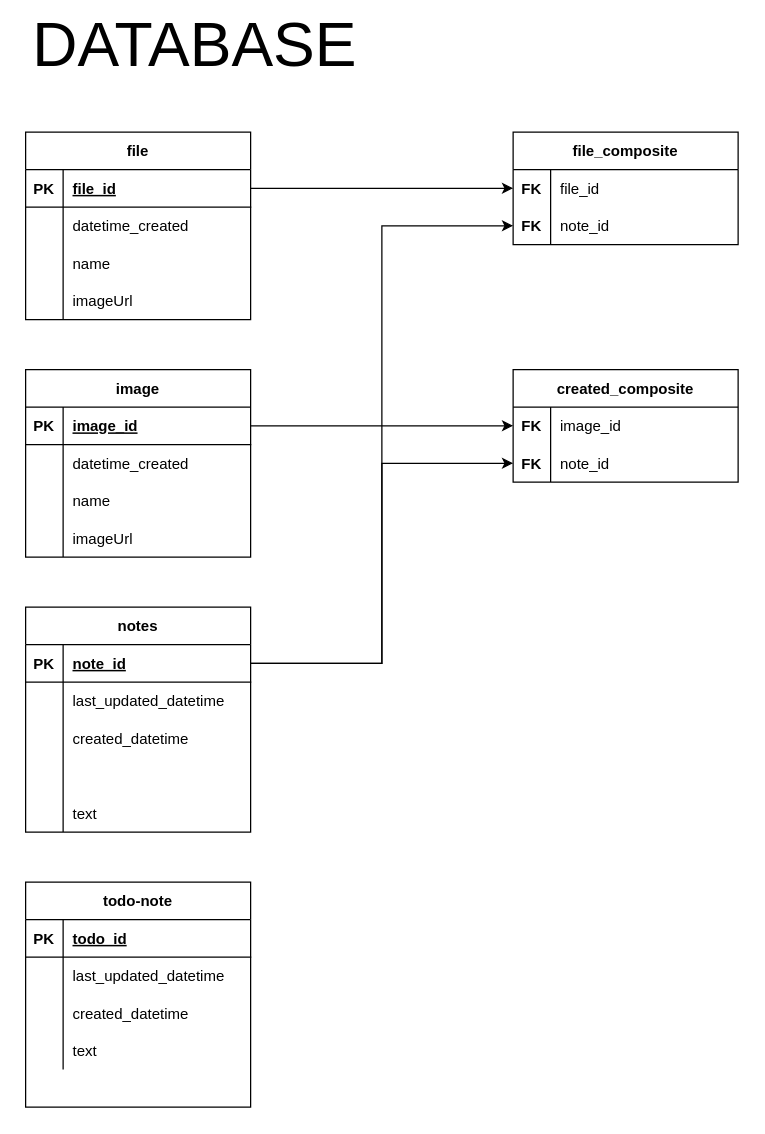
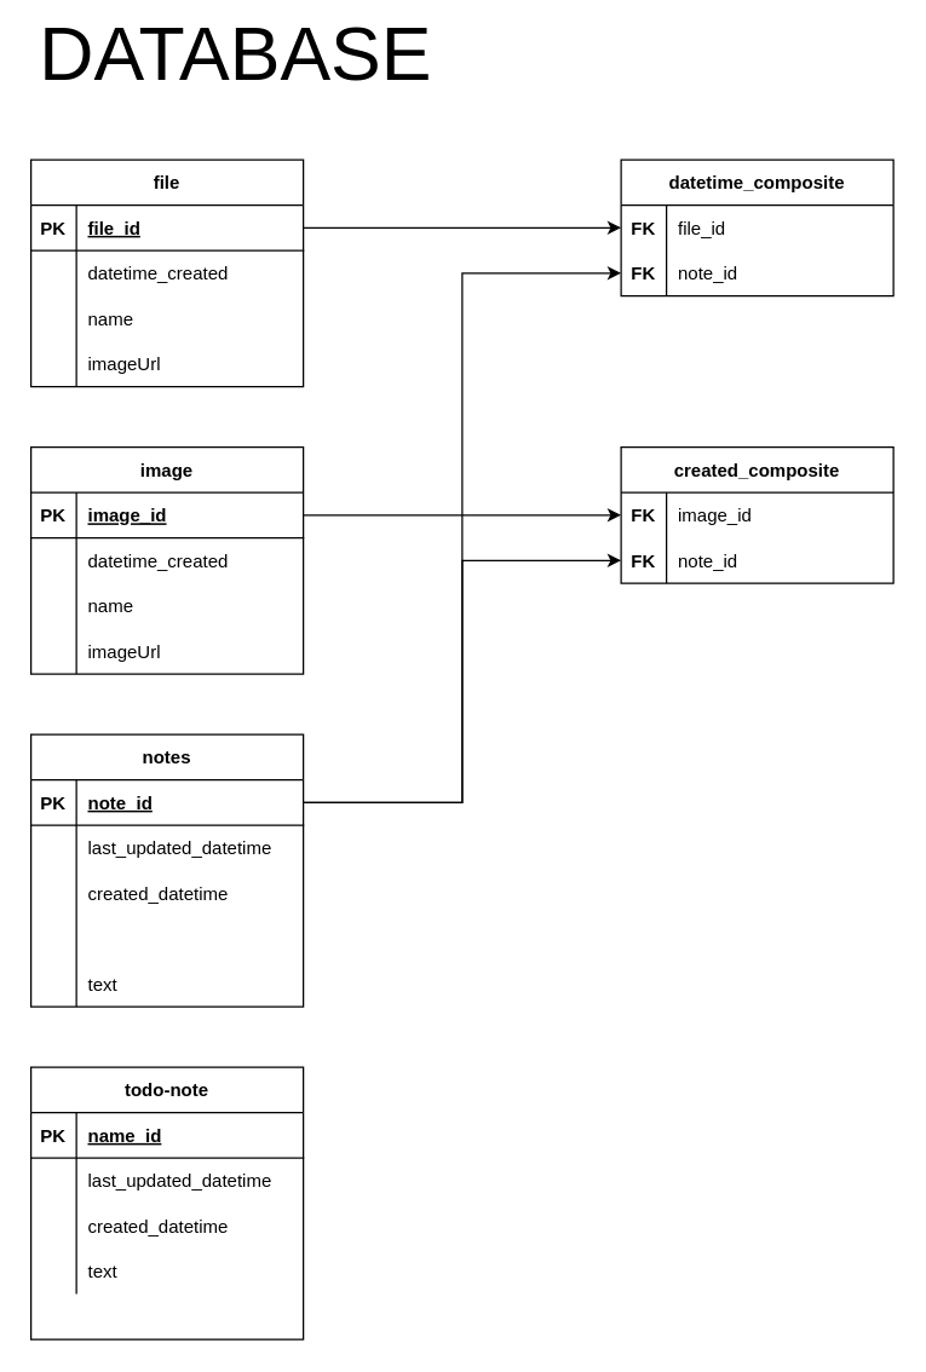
  <mxCell id="0" />
  <mxCell id="1" parent="0" />
  <mxCell id="2" value="notes" style="shape=table;startSize=30;container=1;collapsible=1;childLayout=tableLayout;fixedRows=1;rowLines=0;fontStyle=1;align=center;resizeLast=1;" parent="1" vertex="1"><mxGeometry x="20" y="485" width="180" height="180" as="geometry" /></mxCell>
  <mxCell id="3" value="" style="shape=partialRectangle;collapsible=0;dropTarget=0;pointerEvents=0;fillColor=none;top=0;left=0;bottom=1;right=0;points=[[0,0.5],[1,0.5]];portConstraint=eastwest;" parent="2" vertex="1"><mxGeometry y="30" width="180" height="30" as="geometry" /></mxCell>
  <mxCell id="4" value="PK" style="shape=partialRectangle;connectable=0;fillColor=none;top=0;left=0;bottom=0;right=0;fontStyle=1;overflow=hidden;" parent="3" vertex="1"><mxGeometry width="30" height="30" as="geometry"><mxRectangle width="30" height="30" as="alternateBounds" /></mxGeometry></mxCell>
  <mxCell id="5" value="note_id" style="shape=partialRectangle;connectable=0;fillColor=none;top=0;left=0;bottom=0;right=0;align=left;spacingLeft=6;fontStyle=5;overflow=hidden;" parent="3" vertex="1"><mxGeometry x="30" width="150" height="30" as="geometry"><mxRectangle width="150" height="30" as="alternateBounds" /></mxGeometry></mxCell>
  <mxCell id="6" value="" style="shape=partialRectangle;collapsible=0;dropTarget=0;pointerEvents=0;fillColor=none;top=0;left=0;bottom=0;right=0;points=[[0,0.5],[1,0.5]];portConstraint=eastwest;" parent="2" vertex="1"><mxGeometry y="60" width="180" height="30" as="geometry" /></mxCell>
  <mxCell id="7" value="" style="shape=partialRectangle;connectable=0;fillColor=none;top=0;left=0;bottom=0;right=0;editable=1;overflow=hidden;" parent="6" vertex="1"><mxGeometry width="30" height="30" as="geometry"><mxRectangle width="30" height="30" as="alternateBounds" /></mxGeometry></mxCell>
  <mxCell id="8" value="last_updated_datetime" style="shape=partialRectangle;connectable=0;fillColor=none;top=0;left=0;bottom=0;right=0;align=left;spacingLeft=6;overflow=hidden;" parent="6" vertex="1"><mxGeometry x="30" width="150" height="30" as="geometry"><mxRectangle width="150" height="30" as="alternateBounds" /></mxGeometry></mxCell>
  <mxCell id="9" value="" style="shape=partialRectangle;collapsible=0;dropTarget=0;pointerEvents=0;fillColor=none;top=0;left=0;bottom=0;right=0;points=[[0,0.5],[1,0.5]];portConstraint=eastwest;" parent="2" vertex="1"><mxGeometry y="90" width="180" height="30" as="geometry" /></mxCell>
  <mxCell id="10" value="" style="shape=partialRectangle;connectable=0;fillColor=none;top=0;left=0;bottom=0;right=0;editable=1;overflow=hidden;" parent="9" vertex="1"><mxGeometry width="30" height="30" as="geometry"><mxRectangle width="30" height="30" as="alternateBounds" /></mxGeometry></mxCell>
  <mxCell id="11" value="created_datetime" style="shape=partialRectangle;connectable=0;fillColor=none;top=0;left=0;bottom=0;right=0;align=left;spacingLeft=6;overflow=hidden;" parent="9" vertex="1"><mxGeometry x="30" width="150" height="30" as="geometry"><mxRectangle width="150" height="30" as="alternateBounds" /></mxGeometry></mxCell>
  <mxCell id="12" value="" style="shape=partialRectangle;collapsible=0;dropTarget=0;pointerEvents=0;fillColor=none;top=0;left=0;bottom=0;right=0;points=[[0,0.5],[1,0.5]];portConstraint=eastwest;" parent="2" vertex="1"><mxGeometry y="120" width="180" height="30" as="geometry" /></mxCell>
  <mxCell id="13" value="" style="shape=partialRectangle;connectable=0;fillColor=none;top=0;left=0;bottom=0;right=0;editable=1;overflow=hidden;" parent="12" vertex="1"><mxGeometry width="30" height="30" as="geometry"><mxRectangle width="30" height="30" as="alternateBounds" /></mxGeometry></mxCell>
  <mxCell id="14" value="" style="shape=partialRectangle;collapsible=0;dropTarget=0;pointerEvents=0;fillColor=none;top=0;left=0;bottom=0;right=0;points=[[0,0.5],[1,0.5]];portConstraint=eastwest;" parent="2" vertex="1"><mxGeometry y="150" width="180" height="30" as="geometry" /></mxCell>
  <mxCell id="15" value="" style="shape=partialRectangle;connectable=0;fillColor=none;top=0;left=0;bottom=0;right=0;editable=1;overflow=hidden;" parent="14" vertex="1"><mxGeometry width="30" height="30" as="geometry"><mxRectangle width="30" height="30" as="alternateBounds" /></mxGeometry></mxCell>
  <mxCell id="16" value="text" style="shape=partialRectangle;connectable=0;fillColor=none;top=0;left=0;bottom=0;right=0;align=left;spacingLeft=6;overflow=hidden;" parent="14" vertex="1"><mxGeometry x="30" width="150" height="30" as="geometry"><mxRectangle width="150" height="30" as="alternateBounds" /></mxGeometry></mxCell>
  <mxCell id="17" value="image" style="shape=table;startSize=30;container=1;collapsible=1;childLayout=tableLayout;fixedRows=1;rowLines=0;fontStyle=1;align=center;resizeLast=1;" parent="1" vertex="1"><mxGeometry x="20" y="295" width="180" height="150" as="geometry" /></mxCell>
  <mxCell id="18" value="" style="shape=partialRectangle;collapsible=0;dropTarget=0;pointerEvents=0;fillColor=none;top=0;left=0;bottom=1;right=0;points=[[0,0.5],[1,0.5]];portConstraint=eastwest;" parent="17" vertex="1"><mxGeometry y="30" width="180" height="30" as="geometry" /></mxCell>
  <mxCell id="19" value="PK" style="shape=partialRectangle;connectable=0;fillColor=none;top=0;left=0;bottom=0;right=0;fontStyle=1;overflow=hidden;" parent="18" vertex="1"><mxGeometry width="30" height="30" as="geometry"><mxRectangle width="30" height="30" as="alternateBounds" /></mxGeometry></mxCell>
  <mxCell id="20" value="image_id" style="shape=partialRectangle;connectable=0;fillColor=none;top=0;left=0;bottom=0;right=0;align=left;spacingLeft=6;fontStyle=5;overflow=hidden;" parent="18" vertex="1"><mxGeometry x="30" width="150" height="30" as="geometry"><mxRectangle width="150" height="30" as="alternateBounds" /></mxGeometry></mxCell>
  <mxCell id="21" value="" style="shape=partialRectangle;collapsible=0;dropTarget=0;pointerEvents=0;fillColor=none;top=0;left=0;bottom=0;right=0;points=[[0,0.5],[1,0.5]];portConstraint=eastwest;" parent="17" vertex="1"><mxGeometry y="60" width="180" height="30" as="geometry" /></mxCell>
  <mxCell id="22" value="" style="shape=partialRectangle;connectable=0;fillColor=none;top=0;left=0;bottom=0;right=0;editable=1;overflow=hidden;" parent="21" vertex="1"><mxGeometry width="30" height="30" as="geometry"><mxRectangle width="30" height="30" as="alternateBounds" /></mxGeometry></mxCell>
  <mxCell id="23" value="datetime_created " style="shape=partialRectangle;connectable=0;fillColor=none;top=0;left=0;bottom=0;right=0;align=left;spacingLeft=6;overflow=hidden;" parent="21" vertex="1"><mxGeometry x="30" width="150" height="30" as="geometry"><mxRectangle width="150" height="30" as="alternateBounds" /></mxGeometry></mxCell>
  <mxCell id="24" value="" style="shape=partialRectangle;collapsible=0;dropTarget=0;pointerEvents=0;fillColor=none;top=0;left=0;bottom=0;right=0;points=[[0,0.5],[1,0.5]];portConstraint=eastwest;" parent="17" vertex="1"><mxGeometry y="90" width="180" height="30" as="geometry" /></mxCell>
  <mxCell id="25" value="" style="shape=partialRectangle;connectable=0;fillColor=none;top=0;left=0;bottom=0;right=0;editable=1;overflow=hidden;" parent="24" vertex="1"><mxGeometry width="30" height="30" as="geometry"><mxRectangle width="30" height="30" as="alternateBounds" /></mxGeometry></mxCell>
  <mxCell id="26" value="name" style="shape=partialRectangle;connectable=0;fillColor=none;top=0;left=0;bottom=0;right=0;align=left;spacingLeft=6;overflow=hidden;" parent="24" vertex="1"><mxGeometry x="30" width="150" height="30" as="geometry"><mxRectangle width="150" height="30" as="alternateBounds" /></mxGeometry></mxCell>
  <mxCell id="27" value="" style="shape=partialRectangle;collapsible=0;dropTarget=0;pointerEvents=0;fillColor=none;top=0;left=0;bottom=0;right=0;points=[[0,0.5],[1,0.5]];portConstraint=eastwest;" parent="17" vertex="1"><mxGeometry y="120" width="180" height="30" as="geometry" /></mxCell>
  <mxCell id="28" value="" style="shape=partialRectangle;connectable=0;fillColor=none;top=0;left=0;bottom=0;right=0;editable=1;overflow=hidden;" parent="27" vertex="1"><mxGeometry width="30" height="30" as="geometry"><mxRectangle width="30" height="30" as="alternateBounds" /></mxGeometry></mxCell>
  <mxCell id="29" value="imageUrl" style="shape=partialRectangle;connectable=0;fillColor=none;top=0;left=0;bottom=0;right=0;align=left;spacingLeft=6;overflow=hidden;" parent="27" vertex="1"><mxGeometry x="30" width="150" height="30" as="geometry"><mxRectangle width="150" height="30" as="alternateBounds" /></mxGeometry></mxCell>
  <mxCell id="30" value="file" style="shape=table;startSize=30;container=1;collapsible=1;childLayout=tableLayout;fixedRows=1;rowLines=0;fontStyle=1;align=center;resizeLast=1;" parent="1" vertex="1"><mxGeometry x="20" y="105" width="180" height="150" as="geometry" /></mxCell>
  <mxCell id="31" value="" style="shape=partialRectangle;collapsible=0;dropTarget=0;pointerEvents=0;fillColor=none;top=0;left=0;bottom=1;right=0;points=[[0,0.5],[1,0.5]];portConstraint=eastwest;" parent="30" vertex="1"><mxGeometry y="30" width="180" height="30" as="geometry" /></mxCell>
  <mxCell id="32" value="PK" style="shape=partialRectangle;connectable=0;fillColor=none;top=0;left=0;bottom=0;right=0;fontStyle=1;overflow=hidden;" parent="31" vertex="1"><mxGeometry width="30" height="30" as="geometry"><mxRectangle width="30" height="30" as="alternateBounds" /></mxGeometry></mxCell>
  <mxCell id="33" value="file_id" style="shape=partialRectangle;connectable=0;fillColor=none;top=0;left=0;bottom=0;right=0;align=left;spacingLeft=6;fontStyle=5;overflow=hidden;" parent="31" vertex="1"><mxGeometry x="30" width="150" height="30" as="geometry"><mxRectangle width="150" height="30" as="alternateBounds" /></mxGeometry></mxCell>
  <mxCell id="34" value="" style="shape=partialRectangle;collapsible=0;dropTarget=0;pointerEvents=0;fillColor=none;top=0;left=0;bottom=0;right=0;points=[[0,0.5],[1,0.5]];portConstraint=eastwest;" parent="30" vertex="1"><mxGeometry y="60" width="180" height="30" as="geometry" /></mxCell>
  <mxCell id="35" value="" style="shape=partialRectangle;connectable=0;fillColor=none;top=0;left=0;bottom=0;right=0;editable=1;overflow=hidden;" parent="34" vertex="1"><mxGeometry width="30" height="30" as="geometry"><mxRectangle width="30" height="30" as="alternateBounds" /></mxGeometry></mxCell>
  <mxCell id="36" value="datetime_created " style="shape=partialRectangle;connectable=0;fillColor=none;top=0;left=0;bottom=0;right=0;align=left;spacingLeft=6;overflow=hidden;" parent="34" vertex="1"><mxGeometry x="30" width="150" height="30" as="geometry"><mxRectangle width="150" height="30" as="alternateBounds" /></mxGeometry></mxCell>
  <mxCell id="37" value="" style="shape=partialRectangle;collapsible=0;dropTarget=0;pointerEvents=0;fillColor=none;top=0;left=0;bottom=0;right=0;points=[[0,0.5],[1,0.5]];portConstraint=eastwest;" parent="30" vertex="1"><mxGeometry y="90" width="180" height="30" as="geometry" /></mxCell>
  <mxCell id="38" value="" style="shape=partialRectangle;connectable=0;fillColor=none;top=0;left=0;bottom=0;right=0;editable=1;overflow=hidden;" parent="37" vertex="1"><mxGeometry width="30" height="30" as="geometry"><mxRectangle width="30" height="30" as="alternateBounds" /></mxGeometry></mxCell>
  <mxCell id="39" value="name" style="shape=partialRectangle;connectable=0;fillColor=none;top=0;left=0;bottom=0;right=0;align=left;spacingLeft=6;overflow=hidden;" parent="37" vertex="1"><mxGeometry x="30" width="150" height="30" as="geometry"><mxRectangle width="150" height="30" as="alternateBounds" /></mxGeometry></mxCell>
  <mxCell id="40" value="" style="shape=partialRectangle;collapsible=0;dropTarget=0;pointerEvents=0;fillColor=none;top=0;left=0;bottom=0;right=0;points=[[0,0.5],[1,0.5]];portConstraint=eastwest;" parent="30" vertex="1"><mxGeometry y="120" width="180" height="30" as="geometry" /></mxCell>
  <mxCell id="41" value="" style="shape=partialRectangle;connectable=0;fillColor=none;top=0;left=0;bottom=0;right=0;editable=1;overflow=hidden;" parent="40" vertex="1"><mxGeometry width="30" height="30" as="geometry"><mxRectangle width="30" height="30" as="alternateBounds" /></mxGeometry></mxCell>
  <mxCell id="42" value="imageUrl" style="shape=partialRectangle;connectable=0;fillColor=none;top=0;left=0;bottom=0;right=0;align=left;spacingLeft=6;overflow=hidden;" parent="40" vertex="1"><mxGeometry x="30" width="150" height="30" as="geometry"><mxRectangle width="150" height="30" as="alternateBounds" /></mxGeometry></mxCell>
  <mxCell id="43" value="created_composite" style="shape=table;startSize=30;container=1;collapsible=1;childLayout=tableLayout;fixedRows=1;rowLines=0;fontStyle=1;align=center;resizeLast=1;" parent="1" vertex="1"><mxGeometry x="410" y="295" width="180" height="90" as="geometry" /></mxCell>
  <mxCell id="44" value="" style="shape=partialRectangle;collapsible=0;dropTarget=0;pointerEvents=0;fillColor=none;top=0;left=0;bottom=0;right=0;points=[[0,0.5],[1,0.5]];portConstraint=eastwest;" parent="43" vertex="1"><mxGeometry y="30" width="180" height="30" as="geometry" /></mxCell>
  <mxCell id="45" value="FK" style="shape=partialRectangle;connectable=0;fillColor=none;top=0;left=0;bottom=0;right=0;editable=1;overflow=hidden;fontStyle=1" parent="44" vertex="1"><mxGeometry width="30" height="30" as="geometry"><mxRectangle width="30" height="30" as="alternateBounds" /></mxGeometry></mxCell>
  <mxCell id="46" value="image_id" style="shape=partialRectangle;connectable=0;fillColor=none;top=0;left=0;bottom=0;right=0;align=left;spacingLeft=6;overflow=hidden;" parent="44" vertex="1"><mxGeometry x="30" width="150" height="30" as="geometry"><mxRectangle width="150" height="30" as="alternateBounds" /></mxGeometry></mxCell>
  <mxCell id="47" value="" style="shape=partialRectangle;collapsible=0;dropTarget=0;pointerEvents=0;fillColor=none;top=0;left=0;bottom=0;right=0;points=[[0,0.5],[1,0.5]];portConstraint=eastwest;" parent="43" vertex="1"><mxGeometry y="60" width="180" height="30" as="geometry" /></mxCell>
  <mxCell id="48" value="FK" style="shape=partialRectangle;connectable=0;fillColor=none;top=0;left=0;bottom=0;right=0;editable=1;overflow=hidden;fontStyle=1" parent="47" vertex="1"><mxGeometry width="30" height="30" as="geometry"><mxRectangle width="30" height="30" as="alternateBounds" /></mxGeometry></mxCell>
  <mxCell id="49" value="note_id" style="shape=partialRectangle;connectable=0;fillColor=none;top=0;left=0;bottom=0;right=0;align=left;spacingLeft=6;overflow=hidden;" parent="47" vertex="1"><mxGeometry x="30" width="150" height="30" as="geometry"><mxRectangle width="150" height="30" as="alternateBounds" /></mxGeometry></mxCell>
- <mxCell id="50" value="file_composite" style="shape=table;startSize=30;container=1;collapsible=1;childLayout=tableLayout;fixedRows=1;rowLines=0;fontStyle=1;align=center;resizeLast=1;" parent="1" vertex="1"><mxGeometry x="410" y="105" width="180" height="90" as="geometry" /></mxCell>
+ <mxCell id="50" value="datetime_composite" style="shape=table;startSize=30;container=1;collapsible=1;childLayout=tableLayout;fixedRows=1;rowLines=0;fontStyle=1;align=center;resizeLast=1;" parent="1" vertex="1"><mxGeometry x="410" y="105" width="180" height="90" as="geometry" /></mxCell>
  <mxCell id="51" value="" style="shape=partialRectangle;collapsible=0;dropTarget=0;pointerEvents=0;fillColor=none;top=0;left=0;bottom=0;right=0;points=[[0,0.5],[1,0.5]];portConstraint=eastwest;" parent="50" vertex="1"><mxGeometry y="30" width="180" height="30" as="geometry" /></mxCell>
  <mxCell id="52" value="FK" style="shape=partialRectangle;connectable=0;fillColor=none;top=0;left=0;bottom=0;right=0;editable=1;overflow=hidden;fontStyle=1" parent="51" vertex="1"><mxGeometry width="30" height="30" as="geometry"><mxRectangle width="30" height="30" as="alternateBounds" /></mxGeometry></mxCell>
  <mxCell id="53" value="file_id" style="shape=partialRectangle;connectable=0;fillColor=none;top=0;left=0;bottom=0;right=0;align=left;spacingLeft=6;overflow=hidden;" parent="51" vertex="1"><mxGeometry x="30" width="150" height="30" as="geometry"><mxRectangle width="150" height="30" as="alternateBounds" /></mxGeometry></mxCell>
  <mxCell id="54" value="" style="shape=partialRectangle;collapsible=0;dropTarget=0;pointerEvents=0;fillColor=none;top=0;left=0;bottom=0;right=0;points=[[0,0.5],[1,0.5]];portConstraint=eastwest;" parent="50" vertex="1"><mxGeometry y="60" width="180" height="30" as="geometry" /></mxCell>
  <mxCell id="55" value="FK" style="shape=partialRectangle;connectable=0;fillColor=none;top=0;left=0;bottom=0;right=0;editable=1;overflow=hidden;fontStyle=1" parent="54" vertex="1"><mxGeometry width="30" height="30" as="geometry"><mxRectangle width="30" height="30" as="alternateBounds" /></mxGeometry></mxCell>
  <mxCell id="56" value="note_id" style="shape=partialRectangle;connectable=0;fillColor=none;top=0;left=0;bottom=0;right=0;align=left;spacingLeft=6;overflow=hidden;" parent="54" vertex="1"><mxGeometry x="30" width="150" height="30" as="geometry"><mxRectangle width="150" height="30" as="alternateBounds" /></mxGeometry></mxCell>
  <mxCell id="57" value="todo-note" style="shape=table;startSize=30;container=1;collapsible=1;childLayout=tableLayout;fixedRows=1;rowLines=0;fontStyle=1;align=center;resizeLast=1;" parent="1" vertex="1"><mxGeometry x="20" y="705" width="180" height="180" as="geometry" /></mxCell>
  <mxCell id="58" value="" style="shape=partialRectangle;collapsible=0;dropTarget=0;pointerEvents=0;fillColor=none;top=0;left=0;bottom=1;right=0;points=[[0,0.5],[1,0.5]];portConstraint=eastwest;" parent="57" vertex="1"><mxGeometry y="30" width="180" height="30" as="geometry" /></mxCell>
  <mxCell id="59" value="PK" style="shape=partialRectangle;connectable=0;fillColor=none;top=0;left=0;bottom=0;right=0;fontStyle=1;overflow=hidden;" parent="58" vertex="1"><mxGeometry width="30" height="30" as="geometry"><mxRectangle width="30" height="30" as="alternateBounds" /></mxGeometry></mxCell>
- <mxCell id="60" value="todo_id" style="shape=partialRectangle;connectable=0;fillColor=none;top=0;left=0;bottom=0;right=0;align=left;spacingLeft=6;fontStyle=5;overflow=hidden;" parent="58" vertex="1"><mxGeometry x="30" width="150" height="30" as="geometry"><mxRectangle width="150" height="30" as="alternateBounds" /></mxGeometry></mxCell>
+ <mxCell id="60" value="name_id" style="shape=partialRectangle;connectable=0;fillColor=none;top=0;left=0;bottom=0;right=0;align=left;spacingLeft=6;fontStyle=5;overflow=hidden;" parent="58" vertex="1"><mxGeometry x="30" width="150" height="30" as="geometry"><mxRectangle width="150" height="30" as="alternateBounds" /></mxGeometry></mxCell>
  <mxCell id="61" value="" style="shape=partialRectangle;collapsible=0;dropTarget=0;pointerEvents=0;fillColor=none;top=0;left=0;bottom=0;right=0;points=[[0,0.5],[1,0.5]];portConstraint=eastwest;" parent="57" vertex="1"><mxGeometry y="60" width="180" height="30" as="geometry" /></mxCell>
  <mxCell id="62" value="" style="shape=partialRectangle;connectable=0;fillColor=none;top=0;left=0;bottom=0;right=0;editable=1;overflow=hidden;" parent="61" vertex="1"><mxGeometry width="30" height="30" as="geometry"><mxRectangle width="30" height="30" as="alternateBounds" /></mxGeometry></mxCell>
  <mxCell id="63" value="last_updated_datetime" style="shape=partialRectangle;connectable=0;fillColor=none;top=0;left=0;bottom=0;right=0;align=left;spacingLeft=6;overflow=hidden;" parent="61" vertex="1"><mxGeometry x="30" width="150" height="30" as="geometry"><mxRectangle width="150" height="30" as="alternateBounds" /></mxGeometry></mxCell>
  <mxCell id="64" value="" style="shape=partialRectangle;collapsible=0;dropTarget=0;pointerEvents=0;fillColor=none;top=0;left=0;bottom=0;right=0;points=[[0,0.5],[1,0.5]];portConstraint=eastwest;" parent="57" vertex="1"><mxGeometry y="90" width="180" height="30" as="geometry" /></mxCell>
  <mxCell id="65" value="" style="shape=partialRectangle;connectable=0;fillColor=none;top=0;left=0;bottom=0;right=0;editable=1;overflow=hidden;" parent="64" vertex="1"><mxGeometry width="30" height="30" as="geometry"><mxRectangle width="30" height="30" as="alternateBounds" /></mxGeometry></mxCell>
  <mxCell id="66" value="created_datetime" style="shape=partialRectangle;connectable=0;fillColor=none;top=0;left=0;bottom=0;right=0;align=left;spacingLeft=6;overflow=hidden;" parent="64" vertex="1"><mxGeometry x="30" width="150" height="30" as="geometry"><mxRectangle width="150" height="30" as="alternateBounds" /></mxGeometry></mxCell>
  <mxCell id="67" value="" style="shape=partialRectangle;collapsible=0;dropTarget=0;pointerEvents=0;fillColor=none;top=0;left=0;bottom=0;right=0;points=[[0,0.5],[1,0.5]];portConstraint=eastwest;" parent="57" vertex="1"><mxGeometry y="120" width="180" height="30" as="geometry" /></mxCell>
  <mxCell id="68" value="" style="shape=partialRectangle;connectable=0;fillColor=none;top=0;left=0;bottom=0;right=0;editable=1;overflow=hidden;" parent="67" vertex="1"><mxGeometry width="30" height="30" as="geometry"><mxRectangle width="30" height="30" as="alternateBounds" /></mxGeometry></mxCell>
  <mxCell id="69" value="text" style="shape=partialRectangle;connectable=0;fillColor=none;top=0;left=0;bottom=0;right=0;align=left;spacingLeft=6;overflow=hidden;" parent="67" vertex="1"><mxGeometry x="30" width="150" height="30" as="geometry"><mxRectangle width="150" height="30" as="alternateBounds" /></mxGeometry></mxCell>
  <mxCell id="70" value="" style="shape=partialRectangle;collapsible=0;dropTarget=0;pointerEvents=0;fillColor=none;top=0;left=0;bottom=0;right=0;points=[[0,0.5],[1,0.5]];portConstraint=eastwest;" parent="57" vertex="1"><mxGeometry y="150" width="180" height="30" as="geometry" /></mxCell>
  <mxCell id="71" value="" style="shape=partialRectangle;connectable=0;fillColor=none;top=0;left=0;bottom=0;right=0;editable=1;overflow=hidden;" parent="70" vertex="1"><mxGeometry width="30" height="30" as="geometry"><mxRectangle width="30" height="30" as="alternateBounds" /></mxGeometry></mxCell>
  <mxCell id="72" value="&lt;font style=&quot;font-size: 50px&quot;&gt;DATABASE&lt;br&gt;&lt;/font&gt;" style="text;html=1;align=center;verticalAlign=middle;resizable=0;points=[];autosize=1;strokeColor=none;fillColor=none;" parent="1" vertex="1"><mxGeometry x="20" y="20" width="270" height="30" as="geometry" /></mxCell>
  <mxCell id="73" style="edgeStyle=orthogonalEdgeStyle;rounded=0;orthogonalLoop=1;jettySize=auto;html=1;entryX=0;entryY=0.5;entryDx=0;entryDy=0;" parent="1" source="31" target="51" edge="1"><mxGeometry relative="1" as="geometry" /></mxCell>
  <mxCell id="74" style="edgeStyle=orthogonalEdgeStyle;rounded=0;orthogonalLoop=1;jettySize=auto;html=1;entryX=0;entryY=0.5;entryDx=0;entryDy=0;" parent="1" source="3" target="54" edge="1"><mxGeometry relative="1" as="geometry" /></mxCell>
  <mxCell id="75" style="edgeStyle=orthogonalEdgeStyle;rounded=0;orthogonalLoop=1;jettySize=auto;html=1;entryX=0;entryY=0.5;entryDx=0;entryDy=0;" parent="1" source="18" target="44" edge="1"><mxGeometry relative="1" as="geometry" /></mxCell>
  <mxCell id="76" style="edgeStyle=orthogonalEdgeStyle;rounded=0;orthogonalLoop=1;jettySize=auto;html=1;" parent="1" source="3" target="47" edge="1"><mxGeometry relative="1" as="geometry" /></mxCell>
